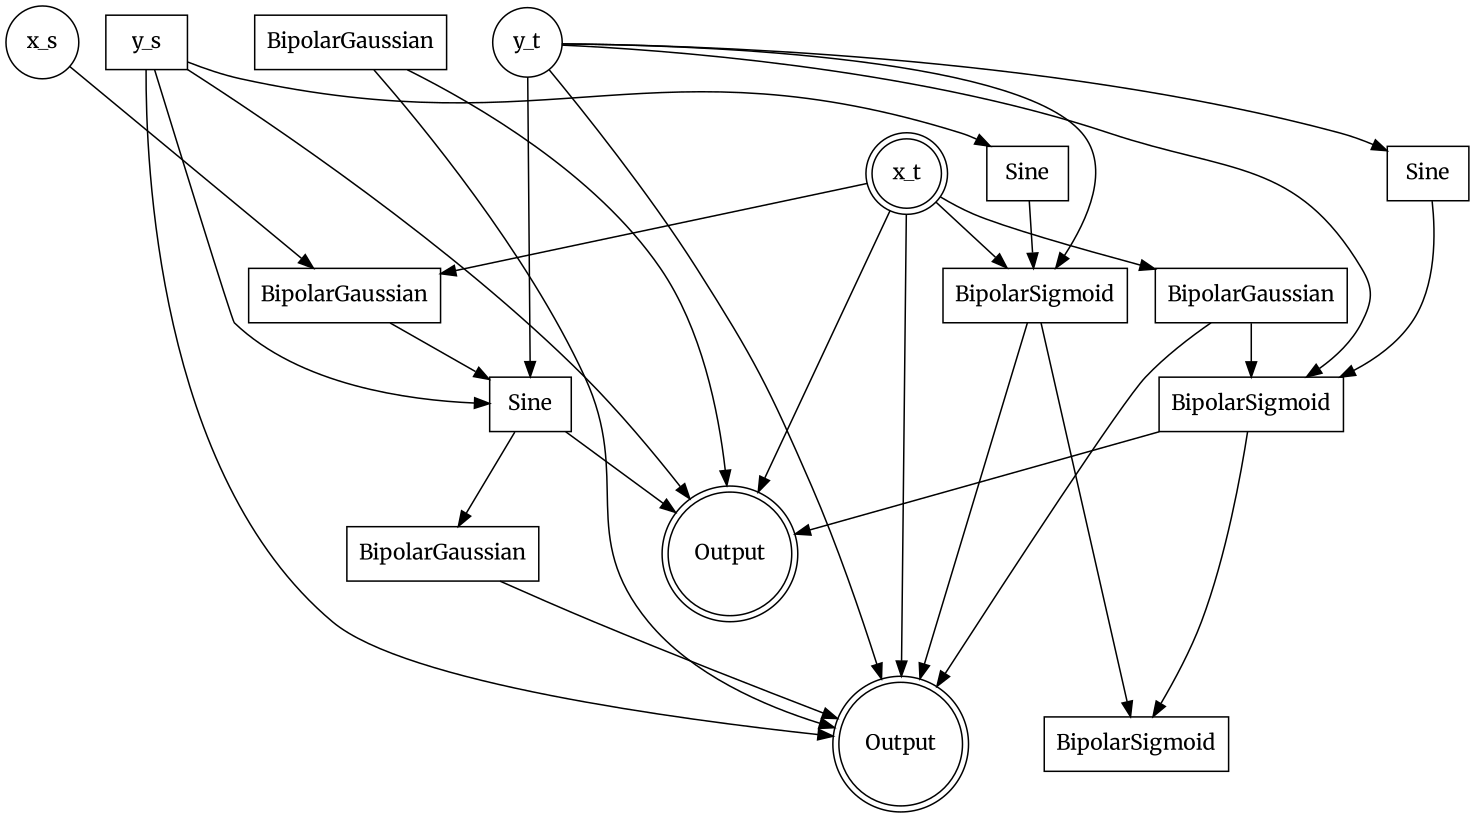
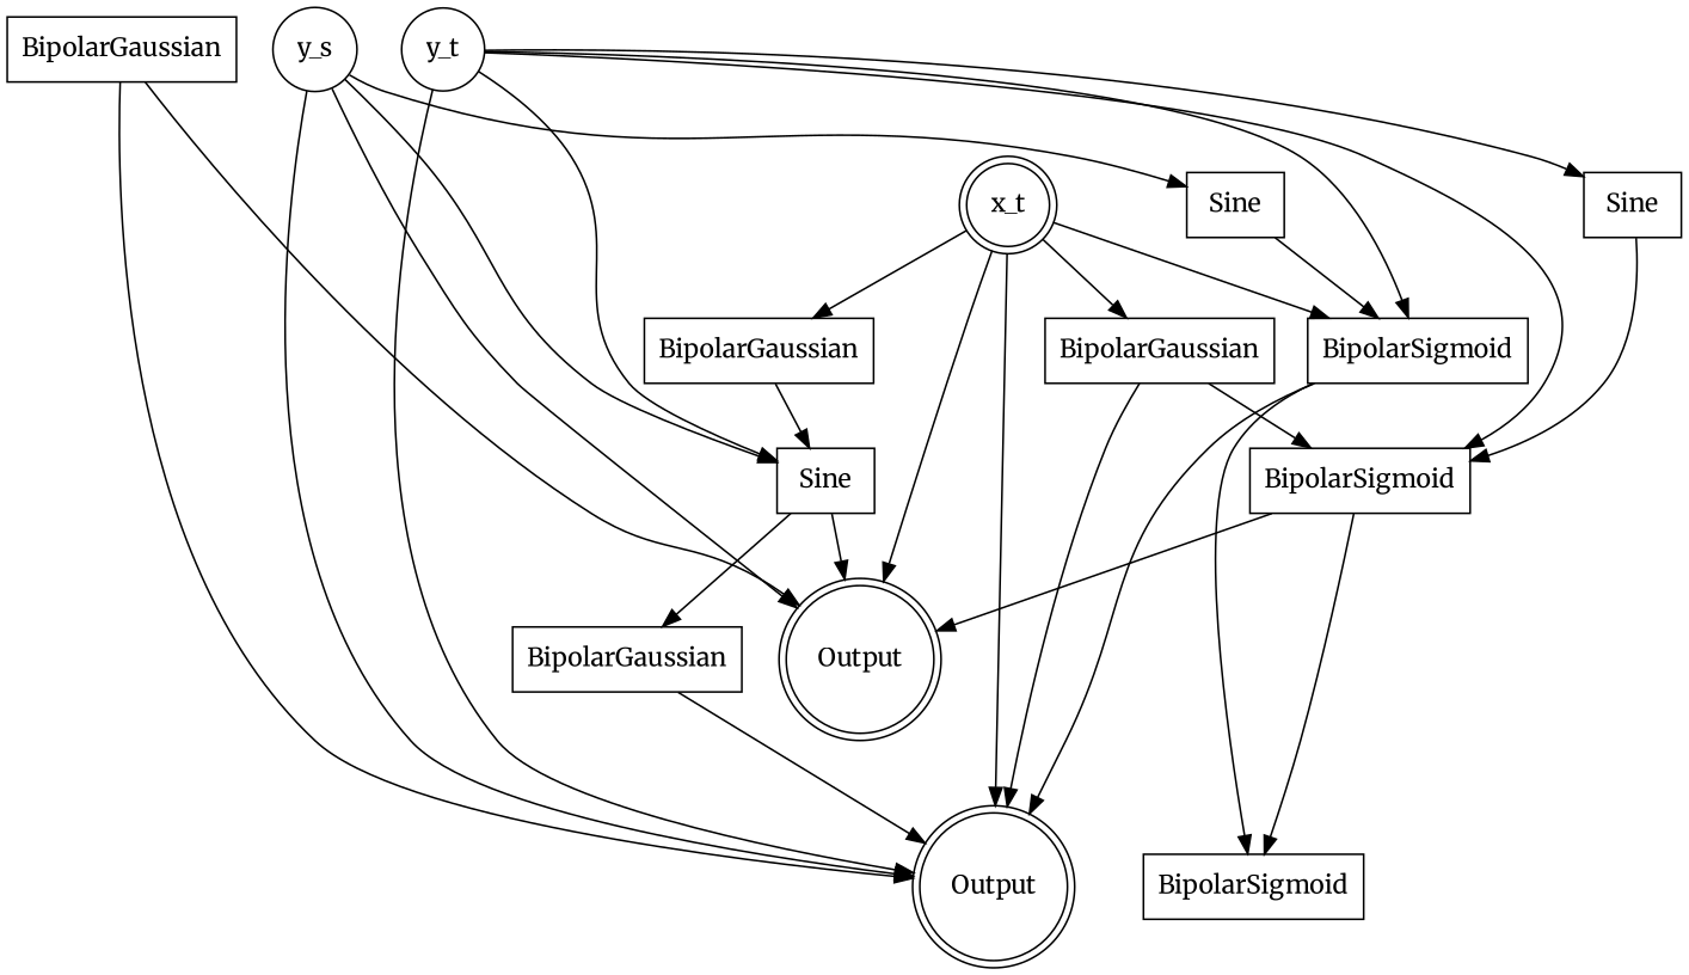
  digraph {
    fontname=Merriweather
    node [fontname=Merriweather shape=box weight=0.0]
    edge [fontname=Merriweather weight=-0.03]
-   n1 [label=x_s shape=circle]
    n2 [label=BipolarGaussian]
    n3 [label=Sine]
-   n4 [label=y_s]
+   n4 [label=y_s shape=circle]
    n5 [label=Output shape=doublecircle]
    n6 [label=Output shape=doublecircle]
    n7 [label=Sine]
    n8 [label=BipolarGaussian]
    n9 [label=BipolarSigmoid]
    n10 [label=x_t shape=doublecircle]
    n11 [label=BipolarGaussian]
    n12 [label=BipolarSigmoid]
    n13 [label=BipolarSigmoid]
    n14 [label=y_t shape=circle]
    n15 [label=Sine]
    n16 [label=BipolarGaussian]
-   n1 -> n2 [weight=-1.46]
    n2 -> n3
    n3 -> n5 [weight=1.77]
    n3 -> n8 [weight=0.56]
    n4 -> n3 [weight=-0.99]
    n4 -> n5 [weight=-2.84]
    n4 -> n6 [weight=-0.38]
    n4 -> n7 [weight=-0.08]
    n7 -> n9 [weight=0.14]
    n8 -> n6 [weight=0.69]
    n9 -> n6 [weight=0.37]
    n9 -> n13 [weight=-0.06]
    n10 -> n2 [weight=-0.76]
    n10 -> n5 [weight=1.31]
    n10 -> n6 [weight=1.31]
    n10 -> n9 [weight=2.84]
    n10 -> n11 [weight=-1.93]
    n11 -> n6 [weight=-2.47]
    n11 -> n12 [weight=1.71]
    n12 -> n5 [weight=-0.20]
    n12 -> n13
    n14 -> n3 [weight=-1.75]
    n14 -> n6 [weight=-0.75]
    n14 -> n9 [weight=-0.21]
    n14 -> n12 [weight=0.26]
    n14 -> n15 [weight=0.29]
    n15 -> n12 [weight=0.18]
    n16 -> n5 [weight=-1.72]
    n16 -> n6 [weight=0.10]
  }
